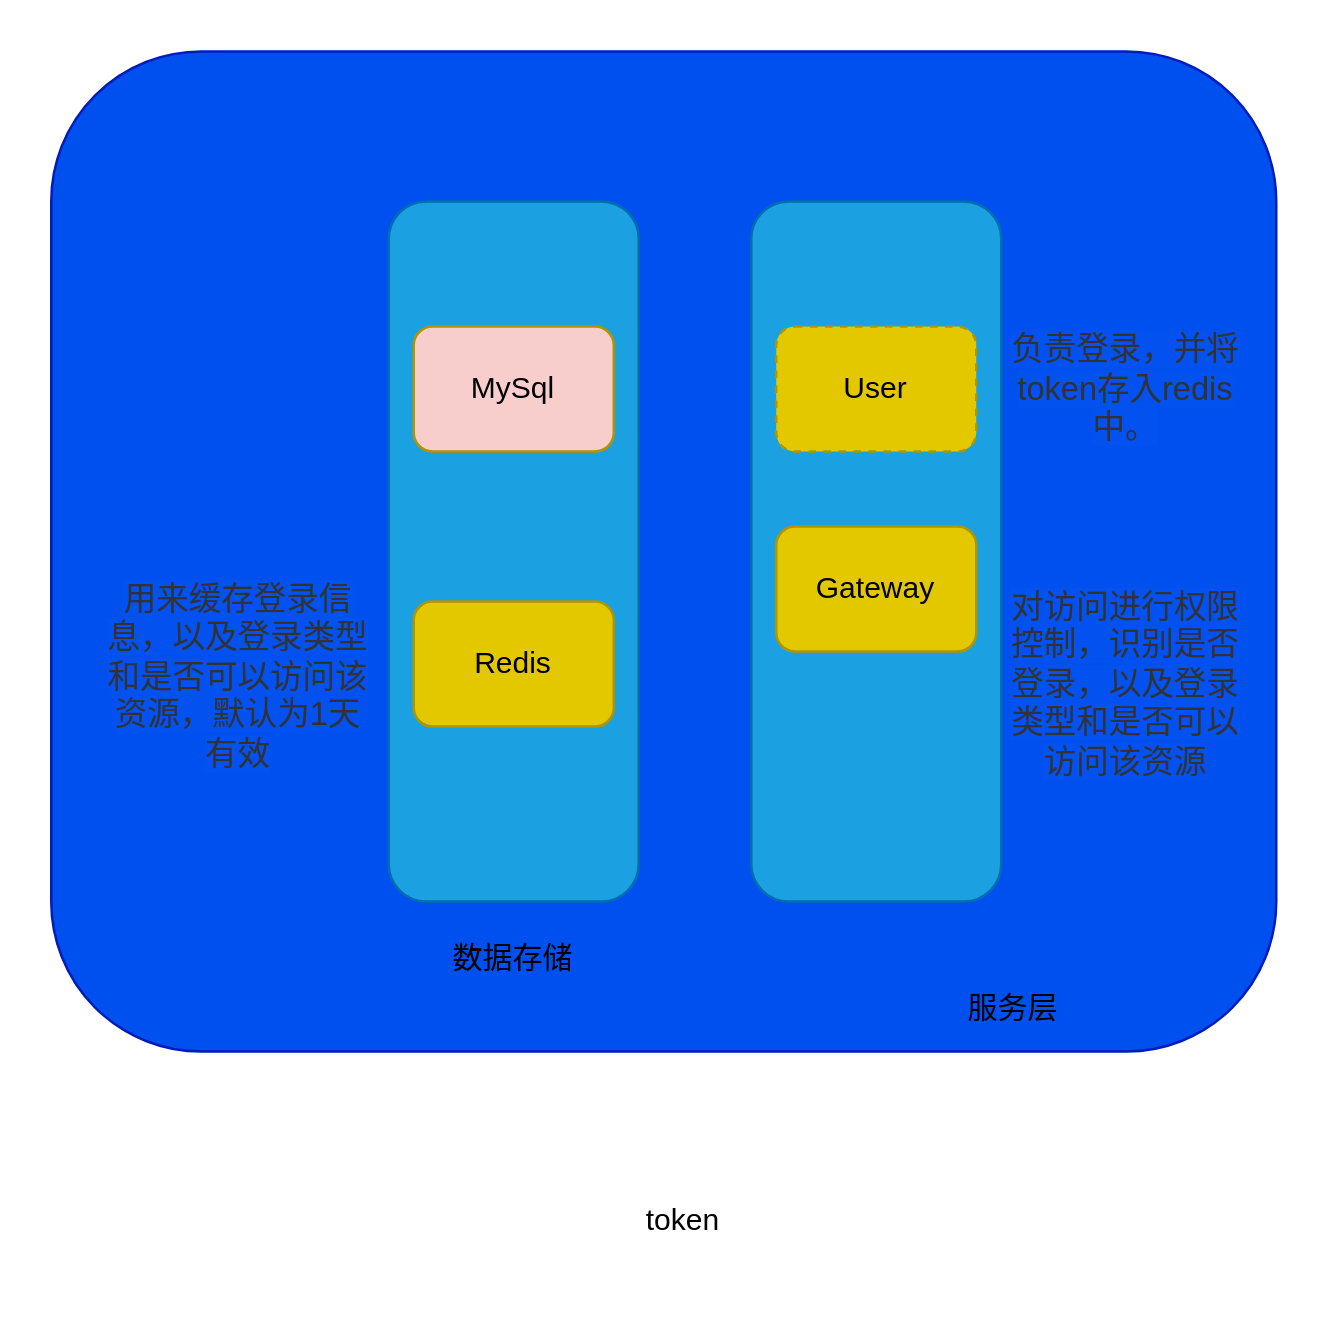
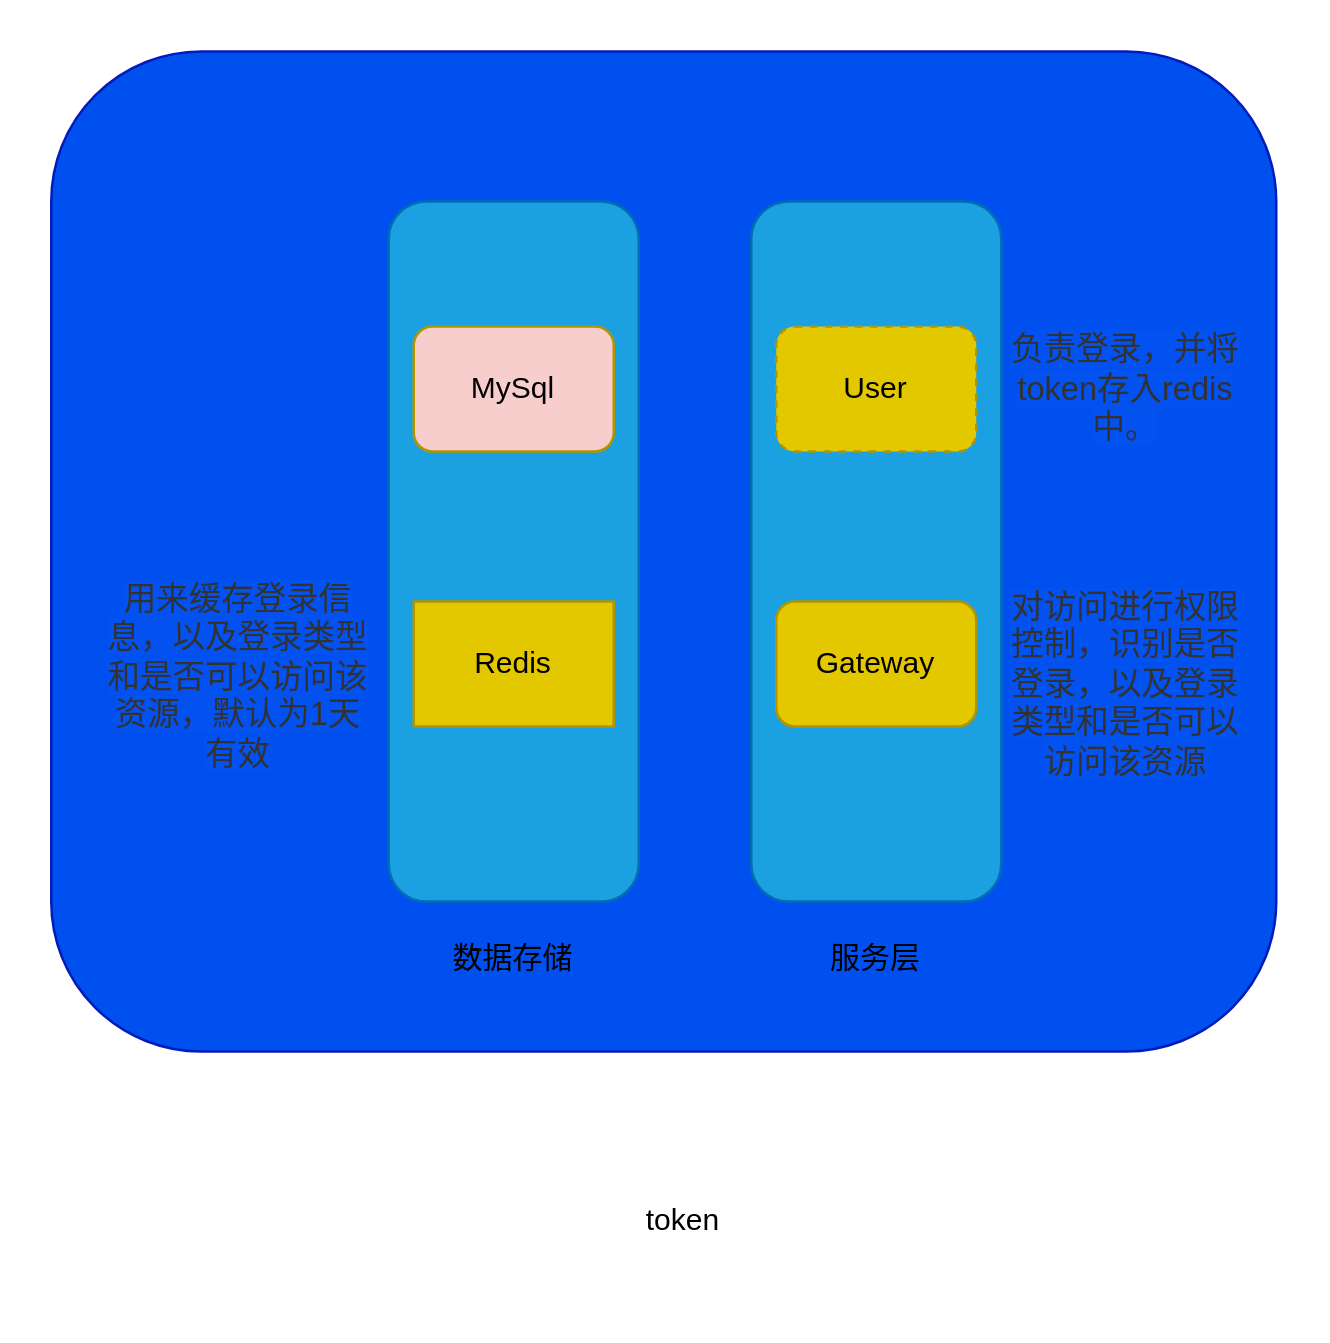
  <mxCell id="0" />
  <mxCell id="1" parent="0" />
  <mxCell id="2" value="" style="rounded=1;whiteSpace=wrap;html=1;fillColor=#0050ef;strokeColor=#001DBC;fontColor=#ffffff;" parent="1" vertex="1"><mxGeometry x="20" y="20" width="490" height="400" as="geometry" /></mxCell>
  <mxCell id="3" value="token" style="text;html=1;strokeColor=none;fillColor=none;align=center;verticalAlign=middle;whiteSpace=wrap;rounded=0;" parent="1" vertex="1"><mxGeometry x="190" y="460" width="166" height="55" as="geometry" /></mxCell>
  <mxCell id="4" value="" style="rounded=1;whiteSpace=wrap;html=1;fillColor=#1ba1e2;strokeColor=#006EAF;fontColor=#ffffff;" parent="1" vertex="1"><mxGeometry x="155" y="80" width="100" height="280" as="geometry" /></mxCell>
  <mxCell id="5" value="MySql" style="rounded=1;whiteSpace=wrap;html=1;fillColor=#f8cecc;strokeColor=#B09500;fontColor=#000000;" parent="1" vertex="1"><mxGeometry x="165" y="130" width="80" height="50" as="geometry" /></mxCell>
- <mxCell id="6" value="Redis" style="rounded=1;whiteSpace=wrap;html=1;fillColor=#e3c800;strokeColor=#B09500;fontColor=#000000;" parent="1" vertex="1"><mxGeometry x="165" y="240" width="80" height="50" as="geometry" /></mxCell>
+ <mxCell id="6" value="Redis" style="whiteSpace=wrap;html=1;fillColor=#e3c800;strokeColor=#B09500;fontColor=#000000;rounded=0;" parent="1" vertex="1"><mxGeometry x="165" y="240" width="80" height="50" as="geometry" /></mxCell>
  <mxCell id="7" value="数据存储" style="text;html=1;strokeColor=none;fillColor=none;align=center;verticalAlign=middle;whiteSpace=wrap;rounded=0;" parent="1" vertex="1"><mxGeometry x="170" y="372.5" width="70" height="20" as="geometry" /></mxCell>
  <mxCell id="8" value="" style="rounded=1;whiteSpace=wrap;html=1;fillColor=#1ba1e2;strokeColor=#006EAF;fontColor=#ffffff;" vertex="1" parent="1"><mxGeometry x="300" y="80" width="100" height="280" as="geometry" /></mxCell>
  <mxCell id="9" value="User" style="rounded=1;whiteSpace=wrap;html=1;fillColor=#e3c800;strokeColor=#B09500;fontColor=#000000;dashed=1;" vertex="1" parent="1"><mxGeometry x="310" y="130" width="80" height="50" as="geometry" /></mxCell>
- <mxCell id="10" value="Gateway" style="rounded=1;whiteSpace=wrap;html=1;fillColor=#e3c800;strokeColor=#B09500;fontColor=#000000;" vertex="1" parent="1"><mxGeometry x="310" y="210" width="80" height="50" as="geometry" /></mxCell>
- <mxCell id="11" value="服务层" style="text;html=1;strokeColor=none;fillColor=none;align=center;verticalAlign=middle;whiteSpace=wrap;rounded=0;" vertex="1" parent="1"><mxGeometry x="370" y="390" width="70" height="25" as="geometry" /></mxCell>
+ <mxCell id="10" value="Gateway" style="rounded=1;whiteSpace=wrap;html=1;fillColor=#e3c800;strokeColor=#B09500;fontColor=#000000;" vertex="1" parent="1"><mxGeometry x="310" y="240" width="80" height="50" as="geometry" /></mxCell>
+ <mxCell id="11" value="服务层" style="text;html=1;strokeColor=none;fillColor=none;align=center;verticalAlign=middle;whiteSpace=wrap;rounded=0;" vertex="1" parent="1"><mxGeometry x="315" y="370" width="70" height="25" as="geometry" /></mxCell>
  <mxCell id="12" value="&lt;span style=&quot;color: rgb(50 , 50 , 50) ; font-size: 13px ; background-color: rgba(255 , 255 , 255 , 0.01)&quot;&gt;用来缓存登录信息，以及登录类型和是否可以访问该资源，默认为1天有效&lt;/span&gt;" style="text;html=1;strokeColor=none;fillColor=none;align=center;verticalAlign=middle;whiteSpace=wrap;rounded=0;" vertex="1" parent="1"><mxGeometry x="40" y="250" width="110" height="40" as="geometry" /></mxCell>
  <mxCell id="13" value="&lt;span style=&quot;color: rgb(50 , 50 , 50) ; font-size: 13px ; background-color: rgba(255 , 255 , 255 , 0.01)&quot;&gt;负责登录，并将token存入redis中。&lt;/span&gt;" style="text;html=1;strokeColor=none;fillColor=none;align=center;verticalAlign=middle;whiteSpace=wrap;rounded=0;" vertex="1" parent="1"><mxGeometry x="400" y="137.5" width="100" height="35" as="geometry" /></mxCell>
  <mxCell id="14" value="&lt;span style=&quot;color: rgb(50 , 50 , 50) ; font-size: 13px ; background-color: rgba(255 , 255 , 255 , 0.01)&quot;&gt;对访问进行权限控制，识别是否登录，以及登录类型和是否可以访问该资源&lt;/span&gt;" style="text;html=1;strokeColor=none;fillColor=none;align=center;verticalAlign=middle;whiteSpace=wrap;rounded=0;" vertex="1" parent="1"><mxGeometry x="400" y="255" width="100" height="35" as="geometry" /></mxCell>
